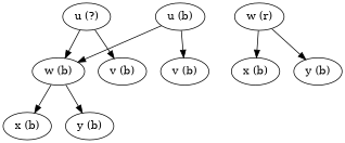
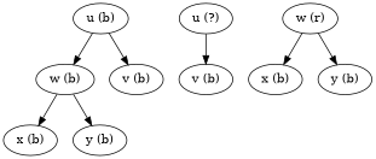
  digraph {
    ordering=out
    n1 [label="x (b)"]
    n2 [label="w (b)"]
    n3 [label="y (b)"]
    n4 [label="u (?)"]
    n5 [label="v (b)"]
    n6 [label="x (b)"]
    n7 [label="w (r)"]
    n8 [label="y (b)"]
    n9 [label="u (b)"]
    n10 [label="v (b)"]
    n2 -> n1
    n2 -> n3
-   n4 -> n2
    n4 -> n5
    n7 -> n6
    n7 -> n8
    n9 -> n2
    n9 -> n10
  }
